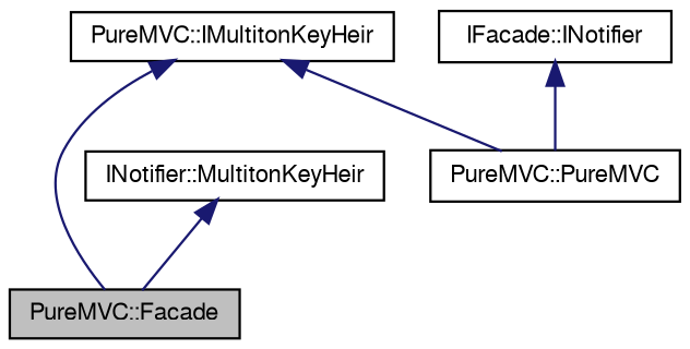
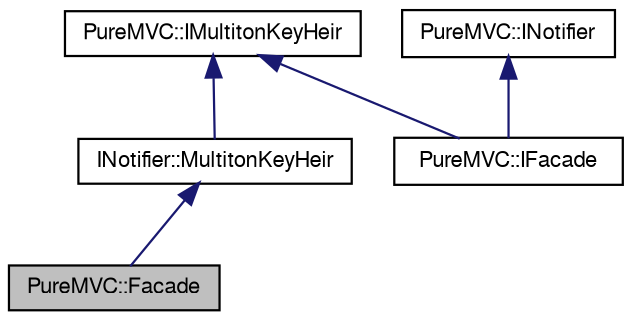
  digraph {
    node [color=black fillcolor=white fontname=FreeSans fontsize=10 shape=record style=filled]
    edge [color=midnightblue dir=back fontname=FreeSans fontsize=10 labelfontname=FreeSans labelfontsize=10 style=solid]
    n1 [fillcolor=grey75 fontcolor=black height=0.2 label="PureMVC::Facade" width=0.4]
-   n2 [height=0.2 label="PureMVC::PureMVC" width=0.4]
-   n3 [height=0.2 label="IFacade::INotifier" width=0.4]
+   n2 [height=0.2 label="PureMVC::IFacade" width=0.4]
+   n3 [height=0.2 label="PureMVC::INotifier" width=0.4]
    n4 [height=0.2 label="PureMVC::IMultitonKeyHeir" width=0.4]
    n5 [height=0.2 label="INotifier::MultitonKeyHeir" width=0.4]
    n3 -> n2
    n4 -> n2
-   n4 -> n1
+   n4 -> n5
    n5 -> n1
  }
